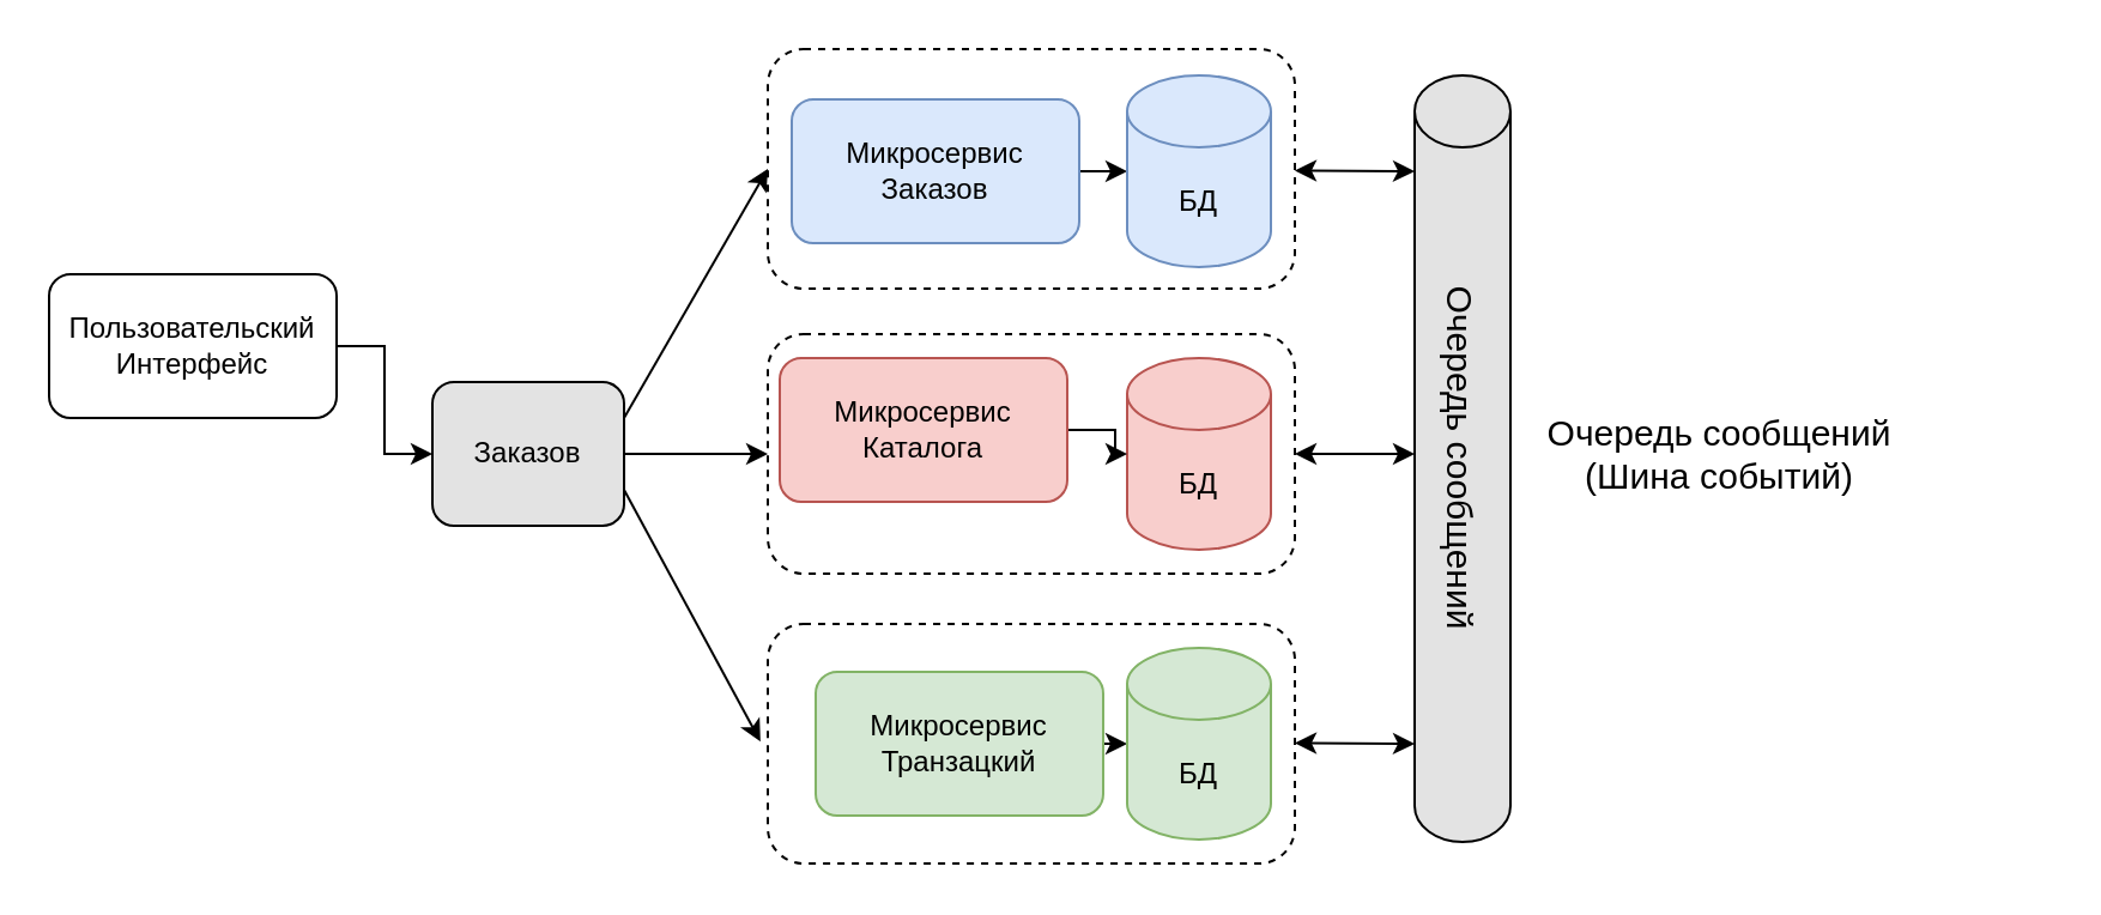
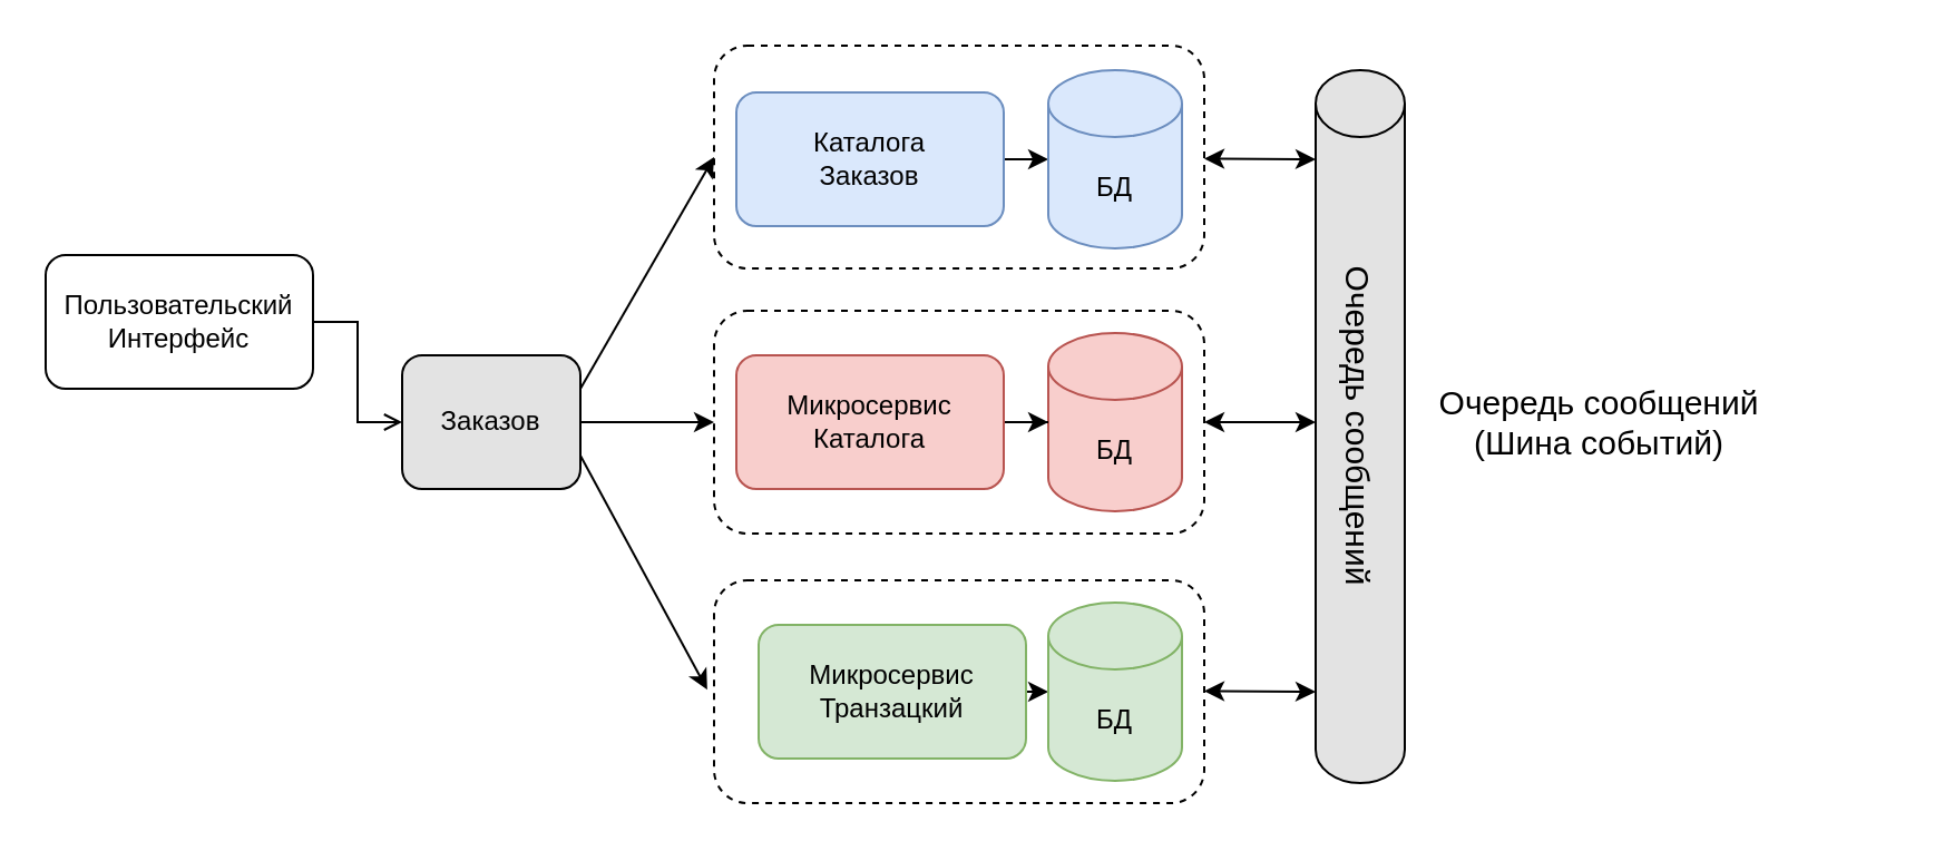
  <mxCell id="0" />
  <mxCell id="1" parent="0" />
  <mxCell id="2" value="" style="rounded=1;whiteSpace=wrap;html=1;fillColor=none;dashed=1;" vertex="1" parent="1"><mxGeometry x="320" y="20" width="220" height="100" as="geometry" /></mxCell>
  <mxCell id="3" style="edgeStyle=orthogonalEdgeStyle;rounded=0;orthogonalLoop=1;jettySize=auto;html=1;entryX=0;entryY=0.5;entryDx=0;entryDy=0;entryPerimeter=0;exitX=1;exitY=0.5;exitDx=0;exitDy=0;" parent="1" source="5" target="4" edge="1"><mxGeometry relative="1" as="geometry"><mxPoint x="430" y="71" as="sourcePoint" /></mxGeometry></mxCell>
  <mxCell id="4" value="&lt;span&gt;БД&lt;/span&gt;" style="shape=cylinder3;whiteSpace=wrap;html=1;boundedLbl=1;backgroundOutline=1;size=15;fillColor=#dae8fc;strokeColor=#6c8ebf;" parent="1" vertex="1"><mxGeometry x="470" y="31" width="60" height="80" as="geometry" /></mxCell>
- <mxCell id="5" value="Микросервис&lt;br&gt;Заказов" style="rounded=1;whiteSpace=wrap;html=1;fillColor=#dae8fc;strokeColor=#6c8ebf;" parent="1" vertex="1"><mxGeometry x="330" y="41" width="120" height="60" as="geometry" /></mxCell>
+ <mxCell id="5" value="Каталога&lt;br&gt;Заказов" style="rounded=1;whiteSpace=wrap;html=1;fillColor=#dae8fc;strokeColor=#6c8ebf;" parent="1" vertex="1"><mxGeometry x="330" y="41" width="120" height="60" as="geometry" /></mxCell>
  <mxCell id="6" style="edgeStyle=orthogonalEdgeStyle;rounded=0;orthogonalLoop=1;jettySize=auto;html=1;entryX=0;entryY=0.5;entryDx=0;entryDy=0;entryPerimeter=0;exitX=1;exitY=0.5;exitDx=0;exitDy=0;" parent="1" source="8" target="7" edge="1"><mxGeometry relative="1" as="geometry"><mxPoint x="430" y="280" as="sourcePoint" /></mxGeometry></mxCell>
  <mxCell id="7" value="&lt;span&gt;БД&lt;/span&gt;" style="shape=cylinder3;whiteSpace=wrap;html=1;boundedLbl=1;backgroundOutline=1;size=15;fillColor=#d5e8d4;strokeColor=#82b366;" parent="1" vertex="1"><mxGeometry x="470" y="270" width="60" height="80" as="geometry" /></mxCell>
  <mxCell id="8" value="Микросервис Транзацкий" style="rounded=1;whiteSpace=wrap;html=1;fillColor=#d5e8d4;strokeColor=#82b366;" parent="1" vertex="1"><mxGeometry x="340" y="280" width="120" height="60" as="geometry" /></mxCell>
  <mxCell id="9" value="&lt;span&gt;БД&lt;/span&gt;" style="shape=cylinder3;whiteSpace=wrap;html=1;boundedLbl=1;backgroundOutline=1;size=15;fillColor=#f8cecc;strokeColor=#b85450;" vertex="1" parent="1"><mxGeometry x="470" y="149" width="60" height="80" as="geometry" /></mxCell>
  <mxCell id="10" value="" style="edgeStyle=orthogonalEdgeStyle;rounded=0;orthogonalLoop=1;jettySize=auto;html=1;" edge="1" parent="1" source="11" target="9"><mxGeometry relative="1" as="geometry" /></mxCell>
- <mxCell id="11" value="Микросервис Каталога" style="rounded=1;whiteSpace=wrap;html=1;fillColor=#f8cecc;strokeColor=#b85450;" vertex="1" parent="1"><mxGeometry x="325" y="149" width="120" height="60" as="geometry" /></mxCell>
+ <mxCell id="11" value="Микросервис Каталога" style="rounded=1;whiteSpace=wrap;html=1;fillColor=#f8cecc;strokeColor=#b85450;" vertex="1" parent="1"><mxGeometry x="330" y="159" width="120" height="60" as="geometry" /></mxCell>
  <mxCell id="12" value="Заказов" style="rounded=1;whiteSpace=wrap;html=1;fillColor=#E3E3E3;" vertex="1" parent="1"><mxGeometry x="180" y="159" width="80" height="60" as="geometry" /></mxCell>
  <mxCell id="13" value="" style="endArrow=classic;html=1;exitX=1;exitY=0.5;exitDx=0;exitDy=0;entryX=0;entryY=0.5;entryDx=0;entryDy=0;" edge="1" parent="1" source="12" target="16"><mxGeometry width="50" height="50" relative="1" as="geometry"><mxPoint x="270" y="239" as="sourcePoint" /><mxPoint x="320" y="189" as="targetPoint" /></mxGeometry></mxCell>
  <mxCell id="14" value="" style="endArrow=classic;html=1;exitX=1;exitY=0.25;exitDx=0;exitDy=0;entryX=0;entryY=0.5;entryDx=0;entryDy=0;" edge="1" parent="1" source="12" target="2"><mxGeometry width="50" height="50" relative="1" as="geometry"><mxPoint x="270" y="239" as="sourcePoint" /><mxPoint x="320" y="189" as="targetPoint" /></mxGeometry></mxCell>
  <mxCell id="15" value="" style="endArrow=classic;html=1;exitX=1;exitY=0.75;exitDx=0;exitDy=0;entryX=-0.014;entryY=0.491;entryDx=0;entryDy=0;entryPerimeter=0;" edge="1" parent="1" source="12" target="17"><mxGeometry width="50" height="50" relative="1" as="geometry"><mxPoint x="270" y="239" as="sourcePoint" /><mxPoint x="320" y="189" as="targetPoint" /></mxGeometry></mxCell>
  <mxCell id="16" value="" style="rounded=1;whiteSpace=wrap;html=1;fillColor=none;dashed=1;" vertex="1" parent="1"><mxGeometry x="320" y="139" width="220" height="100" as="geometry" /></mxCell>
  <mxCell id="17" value="" style="rounded=1;whiteSpace=wrap;html=1;fillColor=none;dashed=1;" vertex="1" parent="1"><mxGeometry x="320" y="260" width="220" height="100" as="geometry" /></mxCell>
  <mxCell id="18" value="" style="shape=cylinder3;whiteSpace=wrap;html=1;boundedLbl=1;backgroundOutline=1;size=15;fillColor=#E3E3E3;" vertex="1" parent="1"><mxGeometry x="590" y="31" width="40" height="320" as="geometry" /></mxCell>
  <mxCell id="19" value="&lt;font style=&quot;font-size: 15px&quot;&gt;Очередь сообщений&lt;br&gt;&lt;/font&gt;" style="text;html=1;strokeColor=none;fillColor=none;align=center;verticalAlign=middle;whiteSpace=wrap;rounded=0;rotation=90;" vertex="1" parent="1"><mxGeometry x="521.25" y="181" width="177.5" height="20" as="geometry" /></mxCell>
  <mxCell id="20" value="&lt;font style=&quot;font-size: 15px&quot;&gt;Очередь сообщений &lt;br&gt;(Шина событий)&lt;/font&gt;" style="text;html=1;strokeColor=none;fillColor=none;align=center;verticalAlign=middle;whiteSpace=wrap;rounded=0;rotation=0;" vertex="1" parent="1"><mxGeometry x="580" y="179" width="275" height="20" as="geometry" /></mxCell>
  <mxCell id="21" value="" style="endArrow=classic;startArrow=classic;html=1;entryX=1;entryY=0.5;entryDx=0;entryDy=0;" edge="1" parent="1" target="16"><mxGeometry width="50" height="50" relative="1" as="geometry"><mxPoint x="590" y="189" as="sourcePoint" /><mxPoint x="551.25" y="188.5" as="targetPoint" /></mxGeometry></mxCell>
  <mxCell id="22" value="" style="endArrow=classic;startArrow=classic;html=1;entryX=1;entryY=0.5;entryDx=0;entryDy=0;" edge="1" parent="1"><mxGeometry width="50" height="50" relative="1" as="geometry"><mxPoint x="590" y="71" as="sourcePoint" /><mxPoint x="540" y="70.71" as="targetPoint" /></mxGeometry></mxCell>
  <mxCell id="23" value="" style="endArrow=classic;startArrow=classic;html=1;entryX=1;entryY=0.5;entryDx=0;entryDy=0;" edge="1" parent="1"><mxGeometry width="50" height="50" relative="1" as="geometry"><mxPoint x="590" y="310" as="sourcePoint" /><mxPoint x="540" y="309.71" as="targetPoint" /></mxGeometry></mxCell>
- <mxCell id="24" style="edgeStyle=orthogonalEdgeStyle;rounded=0;orthogonalLoop=1;jettySize=auto;html=1;exitX=1;exitY=0.5;exitDx=0;exitDy=0;entryX=0;entryY=0.5;entryDx=0;entryDy=0;" edge="1" parent="1" source="25" target="12"><mxGeometry relative="1" as="geometry" /></mxCell>
+ <mxCell id="24" style="edgeStyle=orthogonalEdgeStyle;rounded=0;orthogonalLoop=1;jettySize=auto;html=1;exitX=1;exitY=0.5;exitDx=0;exitDy=0;entryX=0;entryY=0.5;entryDx=0;entryDy=0;endArrow=open;" edge="1" parent="1" source="25" target="12"><mxGeometry relative="1" as="geometry" /></mxCell>
  <mxCell id="25" value="Пользовательский Интерфейс" style="rounded=1;whiteSpace=wrap;html=1;fillColor=#FFFFFF;" vertex="1" parent="1"><mxGeometry x="20" y="114" width="120" height="60" as="geometry" /></mxCell>
